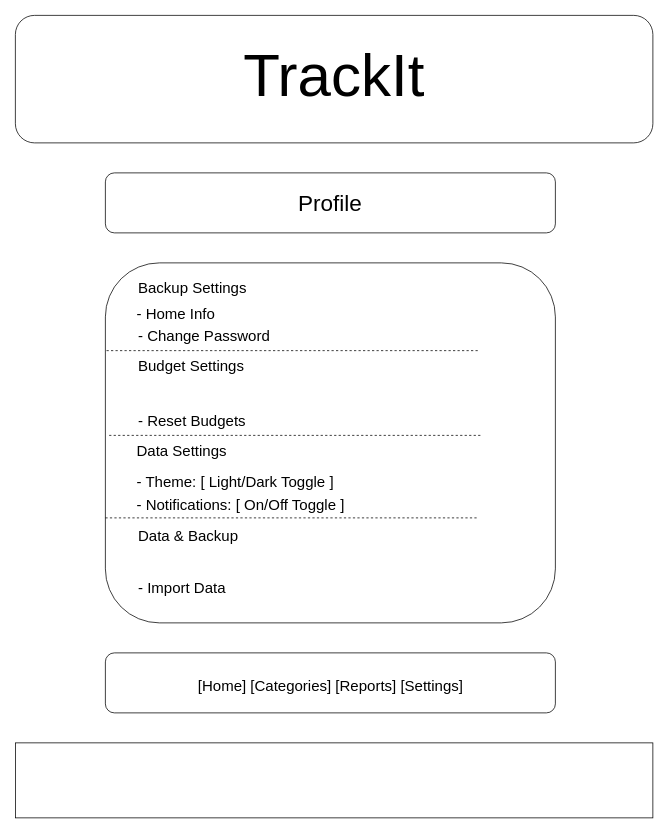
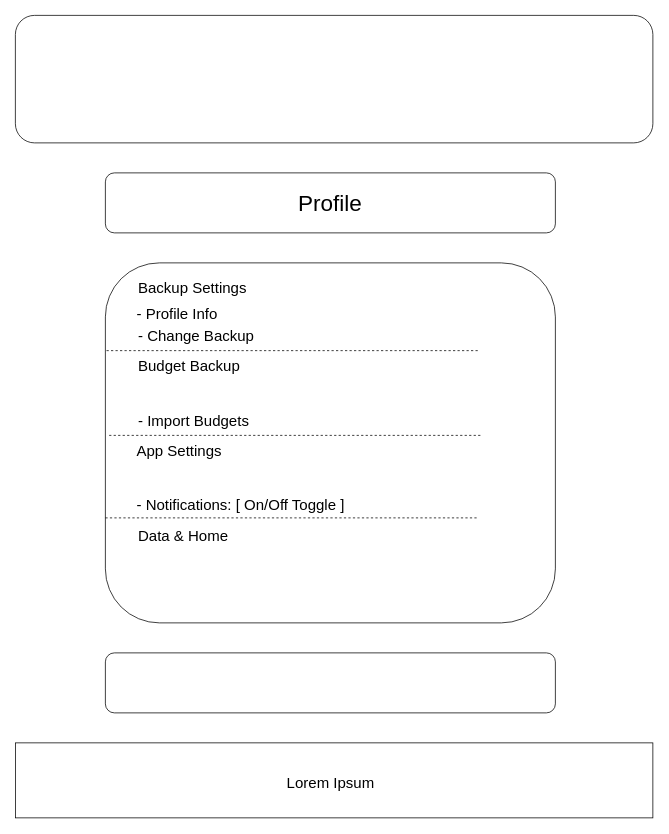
  <mxCell id="0" />
  <mxCell id="1" parent="0" />
  <mxCell id="2" value="" style="rounded=1;whiteSpace=wrap;html=1;" vertex="1" parent="1"><mxGeometry y="20" width="850" height="170" as="geometry" x="20" /></mxCell>
  <mxCell id="3" value="" style="rounded=1;whiteSpace=wrap;html=1;" vertex="1" parent="1"><mxGeometry x="140" y="230" width="600" height="80" as="geometry" /></mxCell>
  <mxCell id="4" value="" style="rounded=1;whiteSpace=wrap;html=1;" vertex="1" parent="1"><mxGeometry x="140" y="350" width="600" height="480" as="geometry" /></mxCell>
  <mxCell id="5" value="" style="rounded=1;whiteSpace=wrap;html=1;" vertex="1" parent="1"><mxGeometry x="140" y="870" width="600" height="80" as="geometry" /></mxCell>
  <mxCell id="6" value="" style="rounded=0;whiteSpace=wrap;html=1;" vertex="1" parent="1"><mxGeometry y="990" width="850" height="100" as="geometry" x="20" /></mxCell>
- <mxCell id="7" value="&lt;font style=&quot;font-size: 80px;&quot;&gt;TrackIt&lt;/font&gt;" style="text;strokeColor=none;align=center;fillColor=none;html=1;verticalAlign=middle;whiteSpace=wrap;rounded=0;" vertex="1" parent="1"><mxGeometry x="275" y="70" width="340" height="60" as="geometry" /></mxCell>
  <mxCell id="8" value="&lt;font style=&quot;font-size: 30px;&quot;&gt;Profile&lt;/font&gt;" style="text;strokeColor=none;align=center;fillColor=none;html=1;verticalAlign=middle;whiteSpace=wrap;rounded=0;fontSize=30;" vertex="1" parent="1"><mxGeometry x="150" y="240" width="580" height="60" as="geometry" /></mxCell>
- <mxCell id="9" value="&lt;span style=&quot;font-size: 20px;&quot;&gt;[Home] [Categories]&amp;nbsp;&lt;/span&gt;&lt;span style=&quot;font-size: 20px;&quot;&gt;[Reports]&amp;nbsp;&lt;/span&gt;&lt;span style=&quot;font-size: 20px;&quot;&gt;[Settings]&lt;/span&gt;" style="text;strokeColor=none;align=center;fillColor=none;html=1;verticalAlign=middle;whiteSpace=wrap;rounded=0;fontSize=30;" vertex="1" parent="1"><mxGeometry x="192.5" y="875" width="495" height="70" as="geometry" /></mxCell>
+ <mxCell id="10" value="&lt;span style=&quot;font-size: 20px;&quot;&gt;Lorem Ipsum&lt;/span&gt;" style="text;strokeColor=none;align=center;fillColor=none;html=1;verticalAlign=middle;whiteSpace=wrap;rounded=0;fontSize=30;" vertex="1" parent="1"><mxGeometry x="192.5" y="1005" width="495" height="70" as="geometry" /></mxCell>
  <mxCell id="11" value="&lt;blockquote style=&quot;margin: 0 0 0 40px; border: none; padding: 0px;&quot;&gt;&lt;span style=&quot;font-size: 20px;&quot;&gt;Backup Settings&lt;/span&gt;&lt;/blockquote&gt;" style="text;strokeColor=none;align=left;fillColor=none;html=1;verticalAlign=middle;whiteSpace=wrap;rounded=0;fontSize=30;" vertex="1" parent="1"><mxGeometry x="141.5" y="359" width="495" height="40" as="geometry" /></mxCell>
- <mxCell id="12" value="&lt;blockquote style=&quot;margin: 0 0 0 40px; border: none; padding: 0px;&quot;&gt;&lt;span style=&quot;font-size: 20px;&quot;&gt;- Home Info&lt;/span&gt;&lt;/blockquote&gt;" style="text;strokeColor=none;align=left;fillColor=none;html=1;verticalAlign=middle;whiteSpace=wrap;rounded=0;fontSize=30;" vertex="1" parent="1"><mxGeometry x="140" y="399" width="495" height="30" as="geometry" /></mxCell>
- <mxCell id="13" value="&lt;blockquote style=&quot;margin: 0 0 0 40px; border: none; padding: 0px;&quot;&gt;&lt;span style=&quot;font-size: 20px;&quot;&gt;- Change Password&lt;/span&gt;&lt;/blockquote&gt;" style="text;strokeColor=none;align=left;fillColor=none;html=1;verticalAlign=middle;whiteSpace=wrap;rounded=0;fontSize=30;" vertex="1" parent="1"><mxGeometry x="141.5" y="429" width="495" height="30" as="geometry" /></mxCell>
- <mxCell id="14" value="&lt;blockquote style=&quot;margin: 0 0 0 40px; border: none; padding: 0px;&quot;&gt;&lt;span style=&quot;font-size: 20px;&quot;&gt;Budget Settings&lt;/span&gt;&lt;/blockquote&gt;" style="text;strokeColor=none;align=left;fillColor=none;html=1;verticalAlign=middle;whiteSpace=wrap;rounded=0;fontSize=30;" vertex="1" parent="1"><mxGeometry x="141.5" y="458" width="495" height="50" as="geometry" /></mxCell>
- <mxCell id="15" value="&lt;blockquote style=&quot;margin: 0 0 0 40px; border: none; padding: 0px;&quot;&gt;&lt;span style=&quot;font-size: 20px;&quot;&gt;- Reset Budgets&lt;/span&gt;&lt;/blockquote&gt;" style="text;strokeColor=none;align=left;fillColor=none;html=1;verticalAlign=middle;whiteSpace=wrap;rounded=0;fontSize=30;" vertex="1" parent="1"><mxGeometry x="141.5" y="542" width="495" height="30" as="geometry" /></mxCell>
- <mxCell id="16" value="&lt;blockquote style=&quot;margin: 0 0 0 40px; border: none; padding: 0px;&quot;&gt;&lt;span style=&quot;font-size: 20px;&quot;&gt;Data Settings&lt;/span&gt;&lt;/blockquote&gt;" style="text;strokeColor=none;align=left;fillColor=none;html=1;verticalAlign=middle;whiteSpace=wrap;rounded=0;fontSize=30;" vertex="1" parent="1"><mxGeometry x="140" y="572" width="495" height="50" as="geometry" /></mxCell>
- <mxCell id="17" value="&lt;blockquote style=&quot;margin: 0 0 0 40px; border: none; padding: 0px;&quot;&gt;&lt;span style=&quot;font-size: 20px;&quot;&gt;- Theme: [ Light/Dark Toggle ]&lt;/span&gt;&lt;/blockquote&gt;" style="text;strokeColor=none;align=left;fillColor=none;html=1;verticalAlign=middle;whiteSpace=wrap;rounded=0;fontSize=30;" vertex="1" parent="1"><mxGeometry x="140" y="623" width="495" height="30" as="geometry" /></mxCell>
+ <mxCell id="12" value="&lt;blockquote style=&quot;margin: 0 0 0 40px; border: none; padding: 0px;&quot;&gt;&lt;span style=&quot;font-size: 20px;&quot;&gt;- Profile Info&lt;/span&gt;&lt;/blockquote&gt;" style="text;strokeColor=none;align=left;fillColor=none;html=1;verticalAlign=middle;whiteSpace=wrap;rounded=0;fontSize=30;" vertex="1" parent="1"><mxGeometry x="140" y="399" width="495" height="30" as="geometry" /></mxCell>
+ <mxCell id="13" value="&lt;blockquote style=&quot;margin: 0 0 0 40px; border: none; padding: 0px;&quot;&gt;&lt;span style=&quot;font-size: 20px;&quot;&gt;- Change Backup&lt;/span&gt;&lt;/blockquote&gt;" style="text;strokeColor=none;align=left;fillColor=none;html=1;verticalAlign=middle;whiteSpace=wrap;rounded=0;fontSize=30;" vertex="1" parent="1"><mxGeometry x="141.5" y="429" width="495" height="30" as="geometry" /></mxCell>
+ <mxCell id="14" value="&lt;blockquote style=&quot;margin: 0 0 0 40px; border: none; padding: 0px;&quot;&gt;&lt;span style=&quot;font-size: 20px;&quot;&gt;Budget Backup&lt;/span&gt;&lt;/blockquote&gt;" style="text;strokeColor=none;align=left;fillColor=none;html=1;verticalAlign=middle;whiteSpace=wrap;rounded=0;fontSize=30;" vertex="1" parent="1"><mxGeometry x="141.5" y="458" width="495" height="50" as="geometry" /></mxCell>
+ <mxCell id="15" value="&lt;blockquote style=&quot;margin: 0 0 0 40px; border: none; padding: 0px;&quot;&gt;&lt;span style=&quot;font-size: 20px;&quot;&gt;- Import Budgets&lt;/span&gt;&lt;/blockquote&gt;" style="text;strokeColor=none;align=left;fillColor=none;html=1;verticalAlign=middle;whiteSpace=wrap;rounded=0;fontSize=30;" vertex="1" parent="1"><mxGeometry x="141.5" y="542" width="495" height="30" as="geometry" /></mxCell>
+ <mxCell id="16" value="&lt;blockquote style=&quot;margin: 0 0 0 40px; border: none; padding: 0px;&quot;&gt;&lt;span style=&quot;font-size: 20px;&quot;&gt;App Settings&lt;/span&gt;&lt;/blockquote&gt;" style="text;strokeColor=none;align=left;fillColor=none;html=1;verticalAlign=middle;whiteSpace=wrap;rounded=0;fontSize=30;" vertex="1" parent="1"><mxGeometry x="140" y="572" width="495" height="50" as="geometry" /></mxCell>
  <mxCell id="18" value="&lt;blockquote style=&quot;margin: 0 0 0 40px; border: none; padding: 0px;&quot;&gt;&lt;span style=&quot;font-size: 20px;&quot;&gt;- Notifications: [ On/Off Toggle ]&lt;/span&gt;&lt;/blockquote&gt;" style="text;strokeColor=none;align=left;fillColor=none;html=1;verticalAlign=middle;whiteSpace=wrap;rounded=0;fontSize=30;" vertex="1" parent="1"><mxGeometry x="140" y="654" width="495" height="30" as="geometry" /></mxCell>
- <mxCell id="19" value="&lt;blockquote style=&quot;margin: 0 0 0 40px; border: none; padding: 0px;&quot;&gt;&lt;span style=&quot;font-size: 20px;&quot;&gt;Data &amp;amp; Backup&lt;/span&gt;&lt;/blockquote&gt;" style="text;strokeColor=none;align=left;fillColor=none;html=1;verticalAlign=middle;whiteSpace=wrap;rounded=0;fontSize=30;" vertex="1" parent="1"><mxGeometry x="141.5" y="685" width="495" height="50" as="geometry" /></mxCell>
- <mxCell id="20" value="&lt;blockquote style=&quot;margin: 0 0 0 40px; border: none; padding: 0px;&quot;&gt;&lt;span style=&quot;font-size: 20px;&quot;&gt;- Import Data&lt;/span&gt;&lt;/blockquote&gt;" style="text;strokeColor=none;align=left;fillColor=none;html=1;verticalAlign=middle;whiteSpace=wrap;rounded=0;fontSize=30;" vertex="1" parent="1"><mxGeometry x="141.5" y="765" width="495" height="30" as="geometry" /></mxCell>
+ <mxCell id="19" value="&lt;blockquote style=&quot;margin: 0 0 0 40px; border: none; padding: 0px;&quot;&gt;&lt;span style=&quot;font-size: 20px;&quot;&gt;Data &amp;amp; Home&lt;/span&gt;&lt;/blockquote&gt;" style="text;strokeColor=none;align=left;fillColor=none;html=1;verticalAlign=middle;whiteSpace=wrap;rounded=0;fontSize=30;" vertex="1" parent="1"><mxGeometry x="141.5" y="685" width="495" height="50" as="geometry" /></mxCell>
  <mxCell id="21" value="" style="endArrow=none;dashed=1;html=1;rounded=0;exitX=0;exitY=0;exitDx=0;exitDy=0;entryX=1;entryY=0;entryDx=0;entryDy=0;" edge="1" parent="1"><mxGeometry width="50" height="50" relative="1" as="geometry"><mxPoint x="141.5" y="467" as="sourcePoint" /><mxPoint x="636.5" y="467" as="targetPoint" /></mxGeometry></mxCell>
  <mxCell id="22" value="" style="endArrow=none;dashed=1;html=1;rounded=0;exitX=0;exitY=0;exitDx=0;exitDy=0;entryX=1;entryY=0;entryDx=0;entryDy=0;" edge="1" parent="1"><mxGeometry width="50" height="50" relative="1" as="geometry"><mxPoint x="145" y="580" as="sourcePoint" /><mxPoint x="640" y="580" as="targetPoint" /></mxGeometry></mxCell>
  <mxCell id="23" value="" style="endArrow=none;dashed=1;html=1;rounded=0;exitX=0;exitY=0;exitDx=0;exitDy=0;entryX=1;entryY=0;entryDx=0;entryDy=0;" edge="1" parent="1"><mxGeometry width="50" height="50" relative="1" as="geometry"><mxPoint x="140" y="690" as="sourcePoint" /><mxPoint x="635" y="690" as="targetPoint" /><Array as="points"><mxPoint x="388.5" y="690" /></Array></mxGeometry></mxCell>
